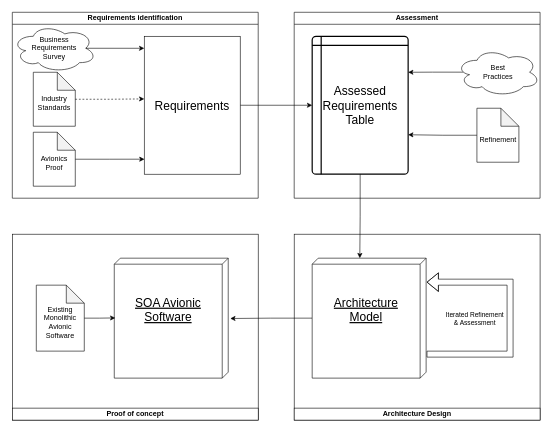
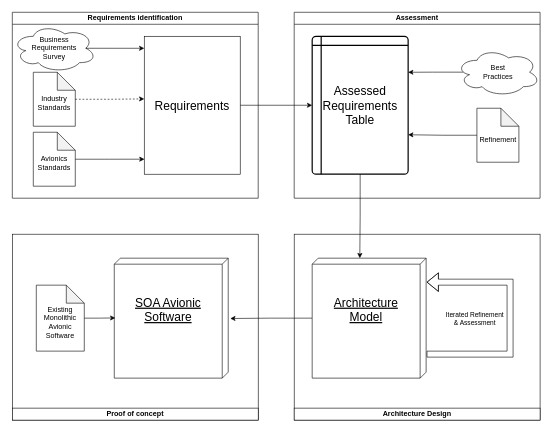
  <mxCell id="0" />
  <mxCell id="1" parent="0" />
  <mxCell id="2" value="Requirements identification" style="swimlane;whiteSpace=wrap;html=1;startSize=20;" parent="1" vertex="1"><mxGeometry x="20" y="20" width="410" height="310" as="geometry" /></mxCell>
  <mxCell id="3" value="Business &lt;br&gt;Requirements &lt;br&gt;Survey" style="ellipse;shape=cloud;whiteSpace=wrap;html=1;" parent="2" vertex="1"><mxGeometry y="20" width="140" height="80" as="geometry" /></mxCell>
  <mxCell id="4" value="&lt;div&gt;&lt;br&gt;&lt;/div&gt;&lt;div&gt;Industry&lt;/div&gt;Standards" style="shape=note;whiteSpace=wrap;html=1;backgroundOutline=1;darkOpacity=0.05;" parent="2" vertex="1"><mxGeometry x="35" y="100" width="70" height="90" as="geometry" /></mxCell>
- <mxCell id="5" value="&lt;div&gt;&lt;br&gt;&lt;/div&gt;&lt;div&gt;Avionics&lt;/div&gt;Proof" style="shape=note;whiteSpace=wrap;html=1;backgroundOutline=1;darkOpacity=0.05;" parent="2" vertex="1"><mxGeometry x="35" y="200" width="70" height="90" as="geometry" /></mxCell>
+ <mxCell id="5" value="&lt;div&gt;&lt;br&gt;&lt;/div&gt;&lt;div&gt;Avionics&lt;/div&gt;Standards" style="shape=note;whiteSpace=wrap;html=1;backgroundOutline=1;darkOpacity=0.05;" parent="2" vertex="1"><mxGeometry x="35" y="200" width="70" height="90" as="geometry" /></mxCell>
  <mxCell id="6" style="edgeStyle=orthogonalEdgeStyle;rounded=0;orthogonalLoop=1;jettySize=auto;html=1;entryX=0;entryY=0.5;entryDx=0;entryDy=0;" parent="1" source="7" target="14" edge="1"><mxGeometry relative="1" as="geometry" /></mxCell>
  <mxCell id="7" value="&lt;font style=&quot;font-size: 20px;&quot;&gt;Requirements&lt;/font&gt;" style="rounded=0;whiteSpace=wrap;html=1;" parent="1" vertex="1"><mxGeometry x="240" y="60" width="160" height="230" as="geometry" /></mxCell>
  <mxCell id="8" style="edgeStyle=orthogonalEdgeStyle;rounded=0;orthogonalLoop=1;jettySize=auto;html=1;entryX=0;entryY=0.087;entryDx=0;entryDy=0;entryPerimeter=0;exitX=0.875;exitY=0.5;exitDx=0;exitDy=0;exitPerimeter=0;" parent="1" source="3" target="7" edge="1"><mxGeometry relative="1" as="geometry" /></mxCell>
  <mxCell id="9" style="edgeStyle=orthogonalEdgeStyle;rounded=0;orthogonalLoop=1;jettySize=auto;html=1;entryX=0;entryY=0.454;entryDx=0;entryDy=0;entryPerimeter=0;dashed=1;" parent="1" source="4" target="7" edge="1"><mxGeometry relative="1" as="geometry"><mxPoint x="230" y="165" as="targetPoint" /></mxGeometry></mxCell>
  <mxCell id="10" style="edgeStyle=orthogonalEdgeStyle;rounded=0;orthogonalLoop=1;jettySize=auto;html=1;entryX=0.002;entryY=0.891;entryDx=0;entryDy=0;entryPerimeter=0;" parent="1" source="5" target="7" edge="1"><mxGeometry relative="1" as="geometry" /></mxCell>
  <mxCell id="11" value="Assessment" style="swimlane;whiteSpace=wrap;html=1;startSize=20;" parent="1" vertex="1"><mxGeometry x="490" y="20" width="410" height="310" as="geometry" /></mxCell>
  <mxCell id="12" value="Best&lt;div&gt;Practices&lt;/div&gt;" style="ellipse;shape=cloud;whiteSpace=wrap;html=1;" parent="11" vertex="1"><mxGeometry x="270" y="60" width="140" height="80" as="geometry" /></mxCell>
  <mxCell id="13" value="&lt;div&gt;&lt;br&gt;&lt;/div&gt;Refinement" style="shape=note;whiteSpace=wrap;html=1;backgroundOutline=1;darkOpacity=0.05;" parent="11" vertex="1"><mxGeometry x="304.68" y="160" width="70" height="90" as="geometry" /></mxCell>
  <mxCell id="14" value="&lt;font style=&quot;font-size: 20px;&quot;&gt;Assessed&lt;/font&gt;&lt;div&gt;&lt;span style=&quot;font-size: 20px; background-color: initial;&quot;&gt;Requirements&lt;/span&gt;&lt;div&gt;&lt;div&gt;&lt;font style=&quot;font-size: 20px;&quot;&gt;Table&lt;/font&gt;&lt;/div&gt;&lt;/div&gt;&lt;/div&gt;" style="shape=internalStorage;whiteSpace=wrap;html=1;dx=15;dy=15;rounded=1;arcSize=4;strokeWidth=2;" parent="11" vertex="1"><mxGeometry x="30" y="40" width="160" height="230" as="geometry" /></mxCell>
  <mxCell id="15" style="edgeStyle=orthogonalEdgeStyle;rounded=0;orthogonalLoop=1;jettySize=auto;html=1;entryX=1;entryY=0.087;entryDx=0;entryDy=0;entryPerimeter=0;exitX=0.084;exitY=0.498;exitDx=0;exitDy=0;exitPerimeter=0;" parent="11" source="12" edge="1"><mxGeometry relative="1" as="geometry"><mxPoint x="190" y="100.01" as="targetPoint" /></mxGeometry></mxCell>
  <mxCell id="16" style="edgeStyle=orthogonalEdgeStyle;rounded=0;orthogonalLoop=1;jettySize=auto;html=1;entryX=1.002;entryY=0.453;entryDx=0;entryDy=0;entryPerimeter=0;" parent="11" source="13" edge="1"><mxGeometry relative="1" as="geometry"><mxPoint x="190.0" y="204.19" as="targetPoint" /></mxGeometry></mxCell>
  <mxCell id="17" style="edgeStyle=orthogonalEdgeStyle;rounded=0;orthogonalLoop=1;jettySize=auto;html=1;entryX=0;entryY=0.582;entryDx=0;entryDy=0;entryPerimeter=0;" parent="1" source="14" target="29" edge="1"><mxGeometry relative="1" as="geometry" /></mxCell>
  <mxCell id="18" value="" style="group;" parent="1" vertex="1" connectable="0"><mxGeometry x="20" y="390" width="410" height="310" as="geometry" /></mxCell>
  <mxCell id="19" value="" style="rounded=0;whiteSpace=wrap;html=1;fillColor=none;" parent="18" vertex="1"><mxGeometry width="410" height="310" as="geometry" /></mxCell>
  <mxCell id="20" value="&lt;span style=&quot;font-weight: 700;&quot;&gt;Proof of concept&lt;/span&gt;" style="rounded=0;whiteSpace=wrap;html=1;" parent="18" vertex="1"><mxGeometry y="290" width="410" height="20" as="geometry" /></mxCell>
  <mxCell id="21" value="&lt;div style=&quot;font-size: 20px;&quot;&gt;&lt;font style=&quot;font-size: 20px;&quot;&gt;&lt;br&gt;&lt;/font&gt;&lt;/div&gt;&lt;div style=&quot;font-size: 20px;&quot;&gt;&lt;span style=&quot;background-color: initial;&quot;&gt;&lt;br&gt;&lt;/span&gt;&lt;/div&gt;&lt;div style=&quot;font-size: 20px;&quot;&gt;SOA Avionic Software&lt;/div&gt;" style="verticalAlign=top;align=center;spacingTop=8;spacingLeft=2;spacingRight=12;shape=cube;size=10;direction=south;fontStyle=4;html=1;whiteSpace=wrap;" parent="18" vertex="1"><mxGeometry x="170" y="40" width="190" height="200" as="geometry" /></mxCell>
  <mxCell id="22" value="&lt;div&gt;&lt;br&gt;&lt;/div&gt;Existing Monolithic Avionic Software" style="shape=note;whiteSpace=wrap;html=1;backgroundOutline=1;darkOpacity=0.05;" parent="18" vertex="1"><mxGeometry x="40" y="85" width="80" height="110" as="geometry" /></mxCell>
  <mxCell id="23" style="edgeStyle=orthogonalEdgeStyle;rounded=0;orthogonalLoop=1;jettySize=auto;html=1;entryX=0.498;entryY=0.991;entryDx=0;entryDy=0;entryPerimeter=0;" parent="18" source="22" target="21" edge="1"><mxGeometry relative="1" as="geometry" /></mxCell>
  <mxCell id="24" style="edgeStyle=orthogonalEdgeStyle;rounded=0;orthogonalLoop=1;jettySize=auto;html=1;entryX=0.503;entryY=-0.018;entryDx=0;entryDy=0;entryPerimeter=0;" parent="1" source="29" target="21" edge="1"><mxGeometry relative="1" as="geometry" /></mxCell>
  <mxCell id="25" value="" style="group;" parent="1" vertex="1" connectable="0"><mxGeometry x="490" y="390" width="410" height="310" as="geometry" /></mxCell>
  <mxCell id="26" value="" style="rounded=0;whiteSpace=wrap;html=1;fillColor=none;" parent="25" vertex="1"><mxGeometry width="410" height="310" as="geometry" /></mxCell>
  <mxCell id="27" value="&lt;span style=&quot;font-weight: 700;&quot;&gt;Architecture Design&lt;/span&gt;" style="rounded=0;whiteSpace=wrap;html=1;" parent="25" vertex="1"><mxGeometry y="290" width="410" height="20" as="geometry" /></mxCell>
  <mxCell id="28" style="edgeStyle=orthogonalEdgeStyle;rounded=0;orthogonalLoop=1;jettySize=auto;html=1;entryX=0.498;entryY=0.991;entryDx=0;entryDy=0;entryPerimeter=0;" parent="25" edge="1"><mxGeometry relative="1" as="geometry"><mxPoint x="171.71" y="139.6" as="targetPoint" /></mxGeometry></mxCell>
  <mxCell id="29" value="&lt;div style=&quot;font-size: 20px;&quot;&gt;&lt;font style=&quot;font-size: 20px;&quot;&gt;&lt;br&gt;&lt;/font&gt;&lt;/div&gt;&lt;div style=&quot;font-size: 20px;&quot;&gt;&lt;span style=&quot;background-color: initial;&quot;&gt;&lt;br&gt;&lt;/span&gt;&lt;/div&gt;&lt;div style=&quot;font-size: 20px;&quot;&gt;&lt;span style=&quot;background-color: initial;&quot;&gt;Architecture&lt;/span&gt;&lt;/div&gt;&lt;div style=&quot;font-size: 20px;&quot;&gt;&lt;span style=&quot;background-color: initial;&quot;&gt;Model&lt;/span&gt;&lt;/div&gt;" style="verticalAlign=top;align=center;spacingTop=8;spacingLeft=2;spacingRight=12;shape=cube;size=10;direction=south;fontStyle=4;html=1;whiteSpace=wrap;" parent="25" vertex="1"><mxGeometry x="30" y="40" width="190" height="200" as="geometry" /></mxCell>
  <mxCell id="30" value="" style="endArrow=classic;html=1;rounded=0;edgeStyle=orthogonalEdgeStyle;shape=flexArrow;fillColor=default;" parent="25" edge="1"><mxGeometry width="50" height="50" relative="1" as="geometry"><mxPoint x="221" y="200" as="sourcePoint" /><mxPoint x="221" y="80" as="targetPoint" /><Array as="points"><mxPoint x="360" y="200" /><mxPoint x="360" y="80" /><mxPoint x="221" y="80" /></Array></mxGeometry></mxCell>
  <mxCell id="31" value="Iterated Refinement&lt;div&gt;&amp;amp; Assessment&lt;/div&gt;" style="edgeLabel;html=1;align=center;verticalAlign=middle;resizable=0;points=[];" parent="30" vertex="1" connectable="0"><mxGeometry x="0.076" relative="1" as="geometry"><mxPoint x="-60" y="15" as="offset" /></mxGeometry></mxCell>
